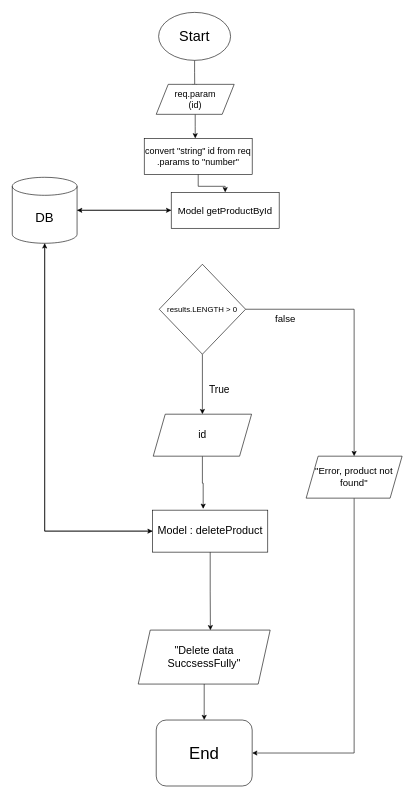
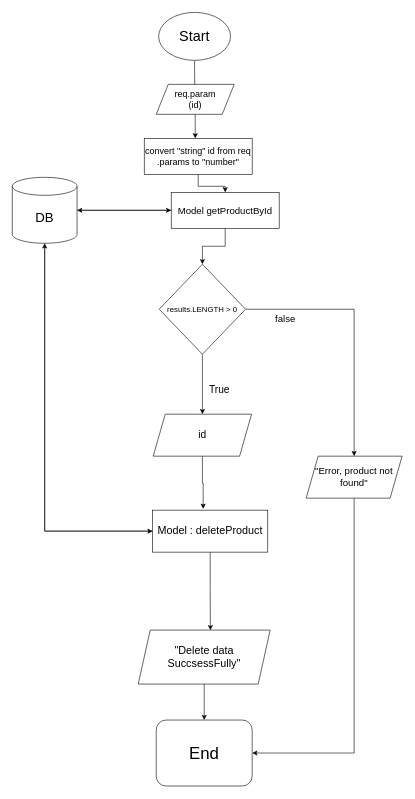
  <mxCell id="0" />
  <mxCell id="1" parent="0" />
  <mxCell id="2" style="edgeStyle=orthogonalEdgeStyle;rounded=0;orthogonalLoop=1;jettySize=auto;html=1;entryX=0.494;entryY=0.167;entryDx=0;entryDy=0;entryPerimeter=0;" parent="1" source="3" target="5" edge="1"><mxGeometry relative="1" as="geometry" /></mxCell>
  <mxCell id="3" value="&lt;font style=&quot;font-size: 24px&quot;&gt;Start&lt;/font&gt;" style="ellipse;whiteSpace=wrap;html=1;" parent="1" vertex="1"><mxGeometry x="264" y="20" width="120" height="80" as="geometry" /></mxCell>
  <mxCell id="4" value="" style="edgeStyle=orthogonalEdgeStyle;rounded=0;orthogonalLoop=1;jettySize=auto;html=1;" parent="1" source="5" edge="1"><mxGeometry relative="1" as="geometry"><mxPoint x="325.1" y="230.108" as="targetPoint" /></mxGeometry></mxCell>
  <mxCell id="5" value="&lt;span style=&quot;font-size: 15px&quot;&gt;req.param&lt;br&gt;(id)&lt;/span&gt;" style="shape=parallelogram;perimeter=parallelogramPerimeter;whiteSpace=wrap;html=1;fixedSize=1;" parent="1" vertex="1"><mxGeometry x="260" y="140" width="130" height="50" as="geometry" /></mxCell>
  <mxCell id="6" value="" style="edgeStyle=orthogonalEdgeStyle;rounded=0;orthogonalLoop=1;jettySize=auto;html=1;" parent="1" source="7" target="10" edge="1"><mxGeometry relative="1" as="geometry" /></mxCell>
  <mxCell id="7" value="&lt;font style=&quot;font-size: 15px&quot;&gt;convert &quot;string&quot; id from req .params to &quot;number&quot;&lt;/font&gt;" style="rounded=0;whiteSpace=wrap;html=1;" parent="1" vertex="1"><mxGeometry x="240" y="230" width="180" height="60" as="geometry" /></mxCell>
  <mxCell id="8" style="edgeStyle=orthogonalEdgeStyle;rounded=0;orthogonalLoop=1;jettySize=auto;html=1;" edge="1" parent="1" source="10" target="13"><mxGeometry relative="1" as="geometry" /></mxCell>
+ <mxCell id="9" style="edgeStyle=orthogonalEdgeStyle;rounded=0;orthogonalLoop=1;jettySize=auto;html=1;entryX=0.5;entryY=0;entryDx=0;entryDy=0;" edge="1" parent="1" source="10" target="16"><mxGeometry relative="1" as="geometry" /></mxCell>
  <mxCell id="10" value="&lt;span style=&quot;font-size: 16px&quot;&gt;Model getProductById&lt;/span&gt;" style="rounded=0;whiteSpace=wrap;html=1;" parent="1" vertex="1"><mxGeometry x="285" y="320" width="180" height="60" as="geometry" /></mxCell>
  <mxCell id="11" style="edgeStyle=orthogonalEdgeStyle;rounded=0;orthogonalLoop=1;jettySize=auto;html=1;entryX=0;entryY=0.5;entryDx=0;entryDy=0;" edge="1" parent="1" source="13" target="10"><mxGeometry relative="1" as="geometry"><Array as="points" /></mxGeometry></mxCell>
  <mxCell id="12" style="edgeStyle=orthogonalEdgeStyle;rounded=0;orthogonalLoop=1;jettySize=auto;html=1;entryX=0;entryY=0.5;entryDx=0;entryDy=0;" edge="1" parent="1" source="13" target="21"><mxGeometry relative="1" as="geometry"><Array as="points"><mxPoint x="74" y="885" /></Array></mxGeometry></mxCell>
  <mxCell id="13" value="&lt;font style=&quot;font-size: 22px&quot;&gt;DB&lt;/font&gt;" style="shape=cylinder3;whiteSpace=wrap;html=1;boundedLbl=1;backgroundOutline=1;size=15;" parent="1" vertex="1"><mxGeometry x="20" y="295" width="108" height="110" as="geometry" /></mxCell>
  <mxCell id="14" style="edgeStyle=orthogonalEdgeStyle;rounded=0;orthogonalLoop=1;jettySize=auto;html=1;entryX=0.5;entryY=0;entryDx=0;entryDy=0;" parent="1" source="16" target="18" edge="1"><mxGeometry relative="1" as="geometry" /></mxCell>
  <mxCell id="15" style="edgeStyle=orthogonalEdgeStyle;rounded=0;orthogonalLoop=1;jettySize=auto;html=1;" parent="1" source="16" target="26" edge="1"><mxGeometry relative="1" as="geometry" /></mxCell>
  <mxCell id="16" value="&lt;font style=&quot;font-size: 13px&quot;&gt;results.LENGTH &amp;gt; 0&lt;/font&gt;" style="rhombus;whiteSpace=wrap;html=1;" parent="1" vertex="1"><mxGeometry x="265" y="440" width="144" height="150" as="geometry" /></mxCell>
  <mxCell id="17" style="edgeStyle=orthogonalEdgeStyle;rounded=0;orthogonalLoop=1;jettySize=auto;html=1;entryX=0.439;entryY=-0.031;entryDx=0;entryDy=0;entryPerimeter=0;" parent="1" source="18" target="21" edge="1"><mxGeometry relative="1" as="geometry" /></mxCell>
  <mxCell id="18" value="&lt;font style=&quot;font-size: 17px&quot;&gt;id&lt;/font&gt;" style="shape=parallelogram;perimeter=parallelogramPerimeter;whiteSpace=wrap;html=1;fixedSize=1;" parent="1" vertex="1"><mxGeometry x="255" y="690" width="164" height="70" as="geometry" /></mxCell>
  <mxCell id="19" style="edgeStyle=orthogonalEdgeStyle;rounded=0;orthogonalLoop=1;jettySize=auto;html=1;entryX=0.5;entryY=1;entryDx=0;entryDy=0;entryPerimeter=0;" parent="1" source="21" target="13" edge="1"><mxGeometry relative="1" as="geometry"><mxPoint x="90" y="815" as="targetPoint" /></mxGeometry></mxCell>
  <mxCell id="20" style="edgeStyle=orthogonalEdgeStyle;rounded=0;orthogonalLoop=1;jettySize=auto;html=1;entryX=0.547;entryY=0.003;entryDx=0;entryDy=0;entryPerimeter=0;" parent="1" source="21" target="23" edge="1"><mxGeometry relative="1" as="geometry" /></mxCell>
  <mxCell id="21" value="&lt;font style=&quot;font-size: 18px&quot;&gt;Model : deleteProduct&lt;/font&gt;" style="rounded=0;whiteSpace=wrap;html=1;" parent="1" vertex="1"><mxGeometry x="254" y="850" width="192" height="70" as="geometry" /></mxCell>
  <mxCell id="22" style="edgeStyle=orthogonalEdgeStyle;rounded=0;orthogonalLoop=1;jettySize=auto;html=1;" parent="1" source="23" target="24" edge="1"><mxGeometry relative="1" as="geometry" /></mxCell>
  <mxCell id="23" value="&lt;font style=&quot;font-size: 18px&quot;&gt;&quot;Delete data SuccsessFully&quot;&lt;/font&gt;" style="shape=parallelogram;perimeter=parallelogramPerimeter;whiteSpace=wrap;html=1;fixedSize=1;" parent="1" vertex="1"><mxGeometry x="230" y="1050" width="220" height="90" as="geometry" /></mxCell>
  <mxCell id="24" value="&lt;font style=&quot;font-size: 28px&quot;&gt;End&lt;/font&gt;" style="whiteSpace=wrap;html=1;rounded=1;" parent="1" vertex="1"><mxGeometry x="260" y="1200" width="160" height="110" as="geometry" /></mxCell>
  <mxCell id="25" style="edgeStyle=orthogonalEdgeStyle;rounded=0;orthogonalLoop=1;jettySize=auto;html=1;entryX=1;entryY=0.5;entryDx=0;entryDy=0;" parent="1" source="26" target="24" edge="1"><mxGeometry relative="1" as="geometry"><Array as="points"><mxPoint x="590" y="1255" /></Array></mxGeometry></mxCell>
  <mxCell id="26" value="&lt;font style=&quot;font-size: 16px&quot;&gt;&quot;Error, product not found&quot;&lt;/font&gt;" style="shape=parallelogram;perimeter=parallelogramPerimeter;whiteSpace=wrap;html=1;fixedSize=1;" parent="1" vertex="1"><mxGeometry x="510" y="760" width="160" height="70" as="geometry" /></mxCell>
  <mxCell id="27" value="&lt;font style=&quot;font-size: 16px&quot;&gt;false&lt;/font&gt;" style="text;html=1;align=center;verticalAlign=middle;resizable=0;points=[];autosize=1;" parent="1" vertex="1"><mxGeometry x="450" y="520" width="50" height="20" as="geometry" /></mxCell>
  <mxCell id="28" value="&lt;font style=&quot;font-size: 17px&quot;&gt;True&lt;/font&gt;" style="text;html=1;align=center;verticalAlign=middle;resizable=0;points=[];autosize=1;" parent="1" vertex="1"><mxGeometry x="340" y="640" width="50" height="20" as="geometry" /></mxCell>
